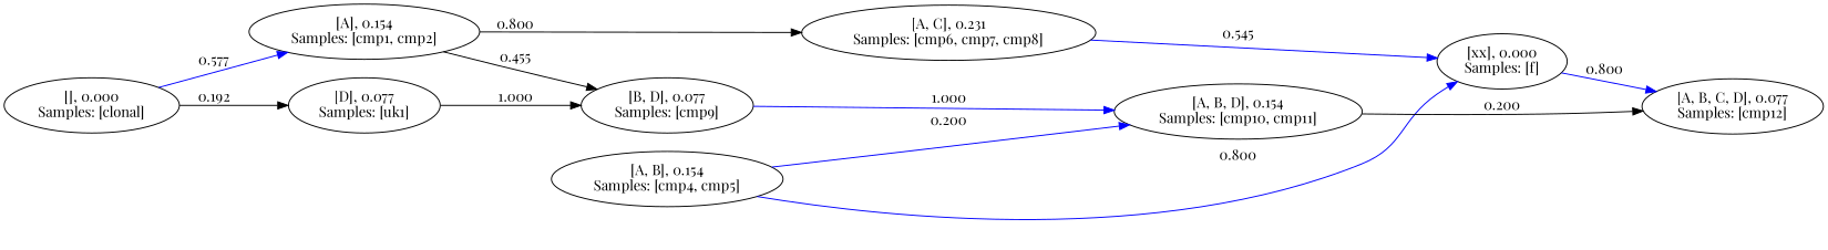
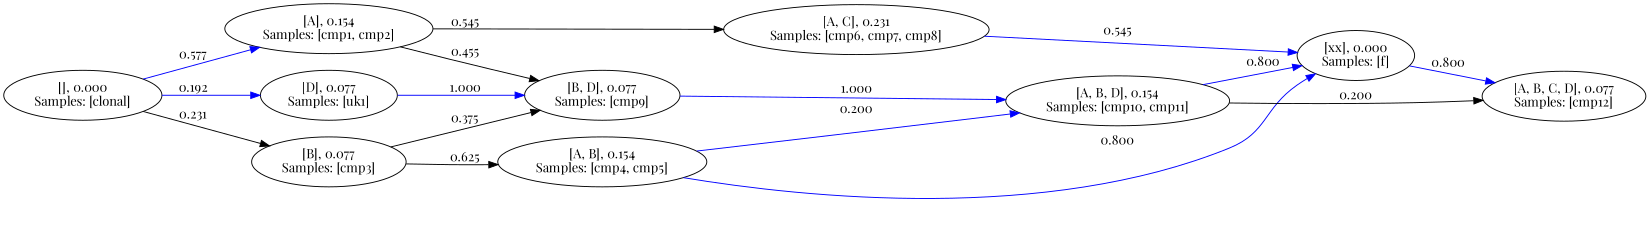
  digraph {
    fontname="Playfair Display"
    rankdir=LR
    node [fontname="Playfair Display"]
    edge [fontname="Playfair Display"]
    n1 [label="[], 0.000\nSamples: [clonal]\n"]
    n2 [label="[D], 0.077\nSamples: [uk1]\n"]
+   n3 [label="[B], 0.077\nSamples: [cmp3]\n"]
    n4 [label="[A], 0.154\nSamples: [cmp1, cmp2]\n"]
    n5 [label="[B, D], 0.077\nSamples: [cmp9]\n"]
    n6 [label="[A, B], 0.154\nSamples: [cmp4, cmp5]\n"]
    n7 [label="[A, C], 0.231\nSamples: [cmp6, cmp7, cmp8]\n"]
    n8 [label="[A, B, D], 0.154\nSamples: [cmp10, cmp11]\n"]
    n9 [label="[xx], 0.000\nSamples: [f]\n"]
    n10 [label="[A, B, C, D], 0.077\nSamples: [cmp12]\n"]
-   n1 -> n2 [label=0.192]
+   n1 -> n2 [label=0.192 color=blue]
+   n1 -> n3 [label=0.231]
    n1 -> n4 [color=blue label=0.577]
-   n2 -> n5 [label=1.000]
+   n2 -> n5 [label=1.000 color=blue]
+   n3 -> n5 [label=0.375]
+   n3 -> n6 [label=0.625]
    n4 -> n5 [label=0.455]
-   n4 -> n7 [label=0.800]
+   n4 -> n7 [label=0.545]
    n5 -> n8 [color=blue label=1.000]
    n6 -> n8 [color=blue label=0.200]
    n6 -> n9 [color=blue label=0.800]
    n7 -> n9 [color=blue label=0.545]
+   n8 -> n9 [color=blue label=0.800]
    n8 -> n10 [label=0.200]
    n9 -> n10 [color=blue label=0.800]
  }
